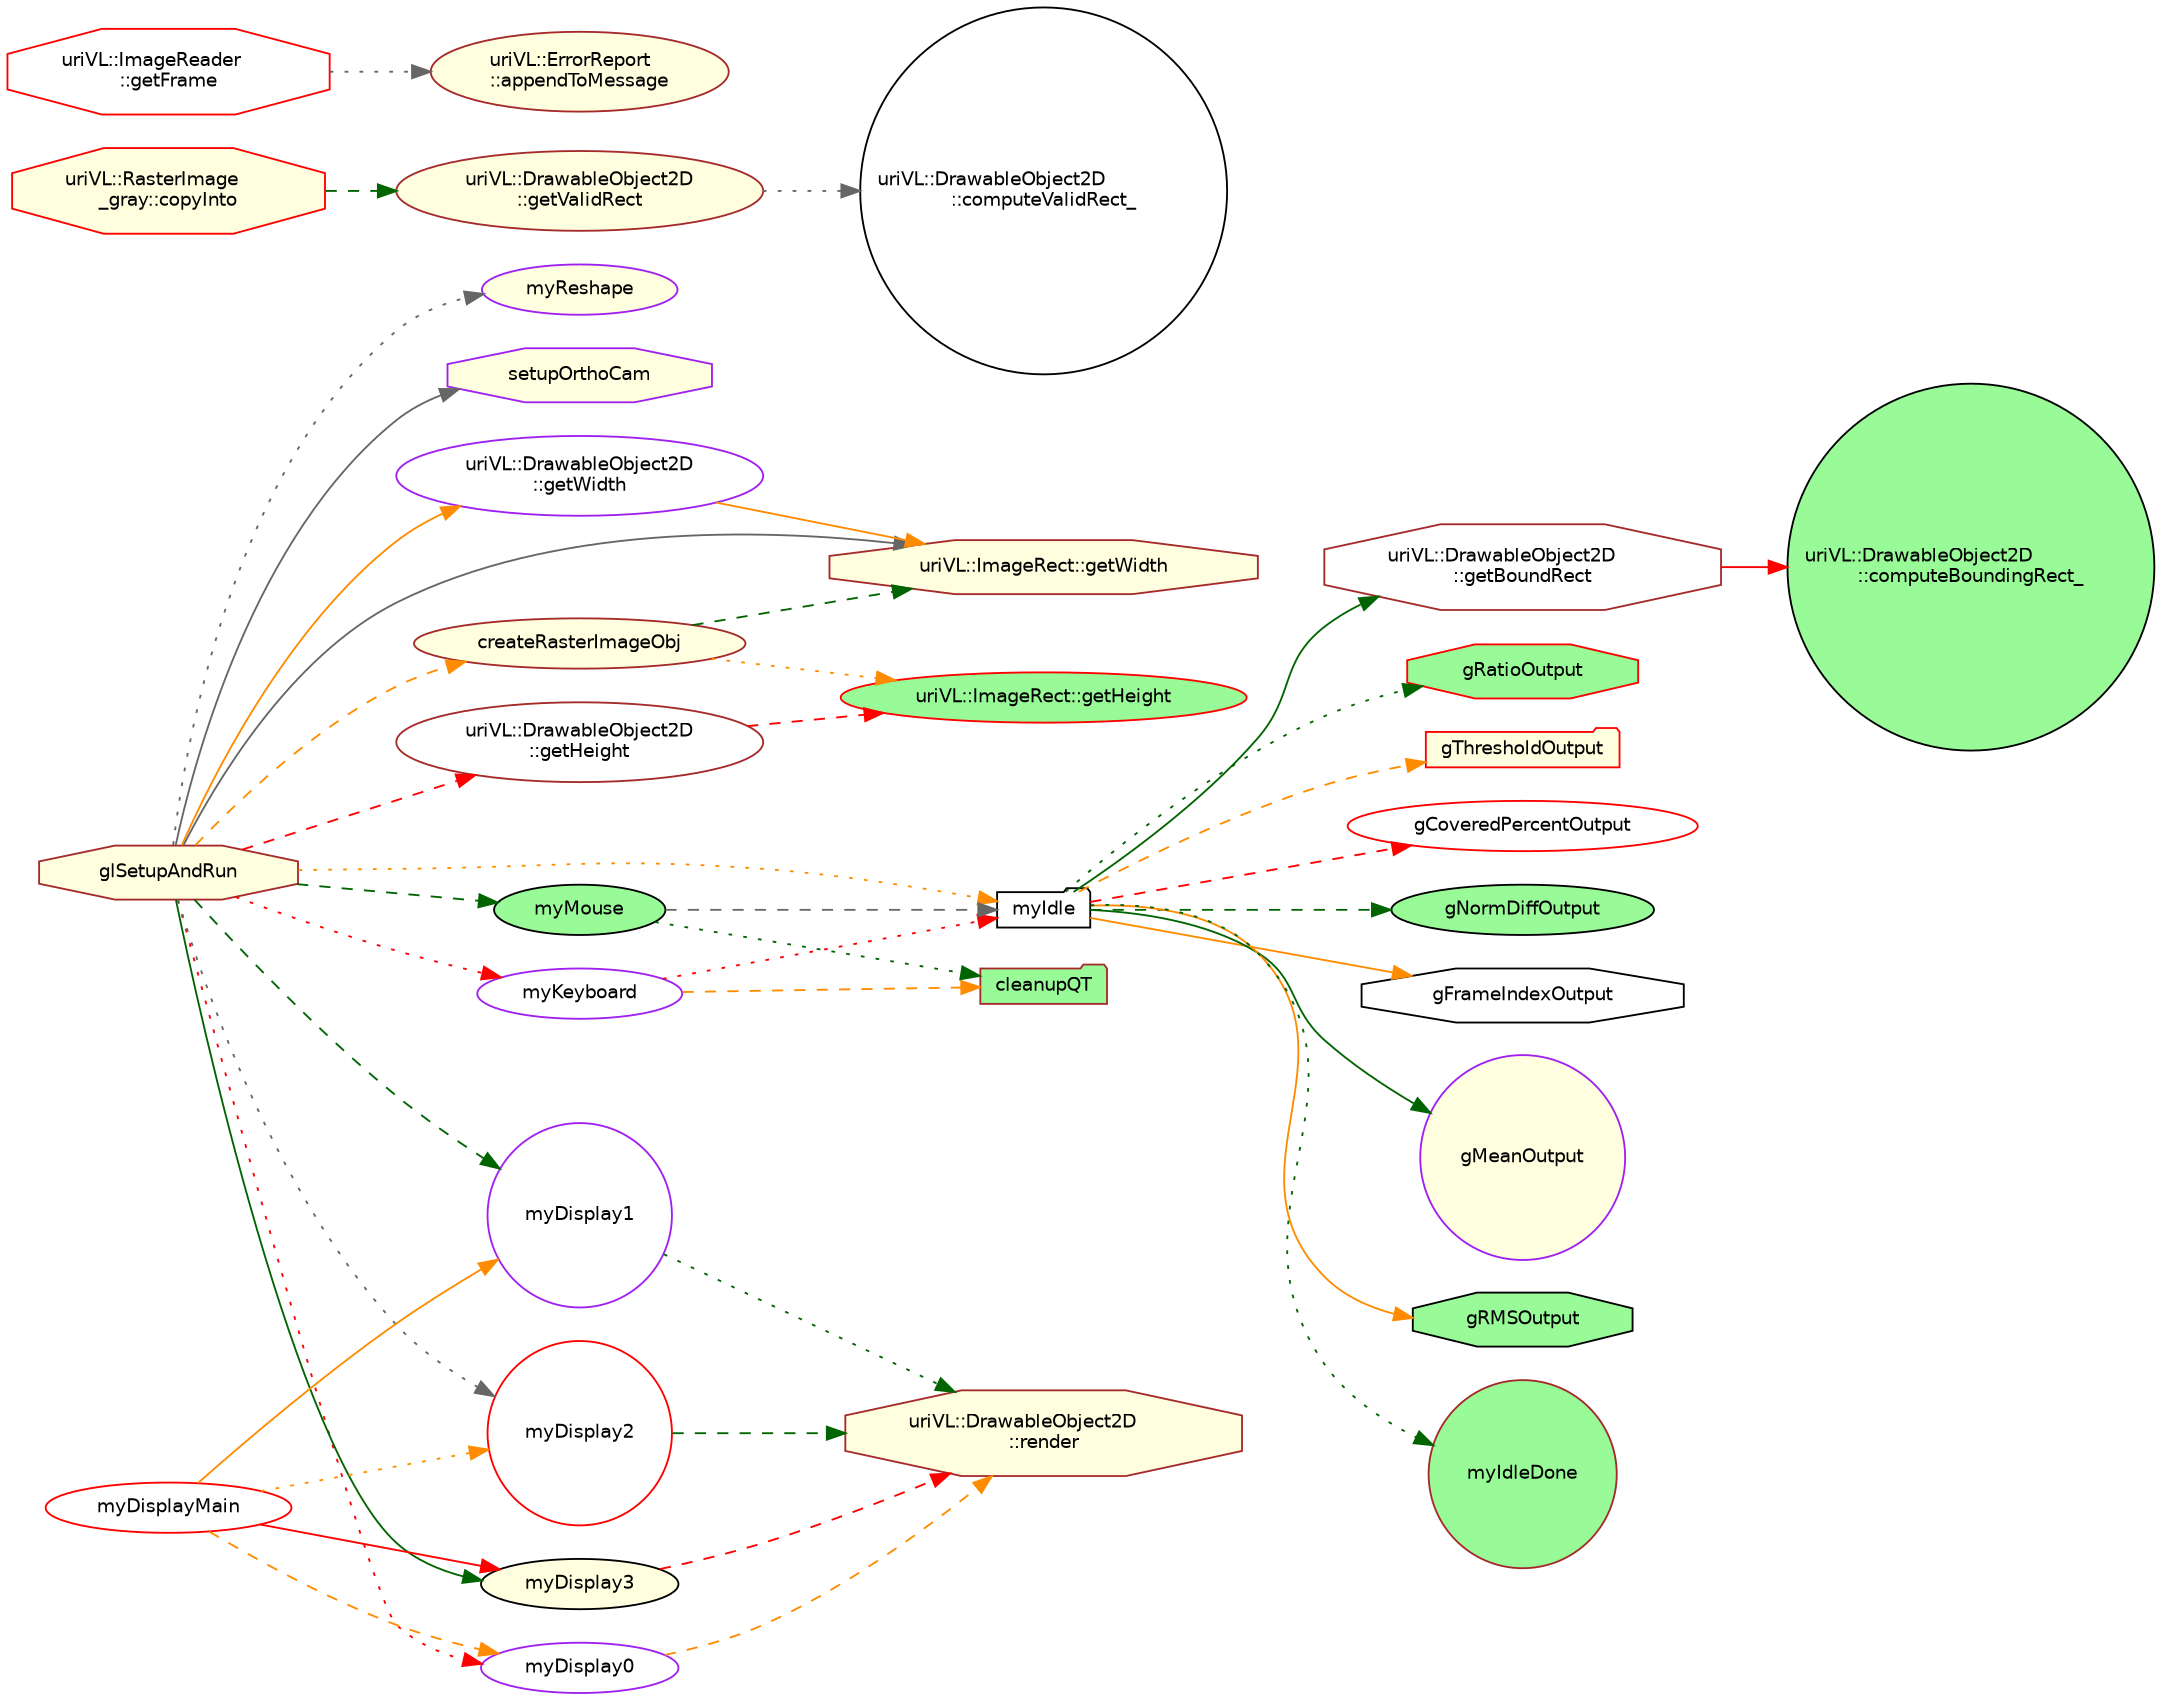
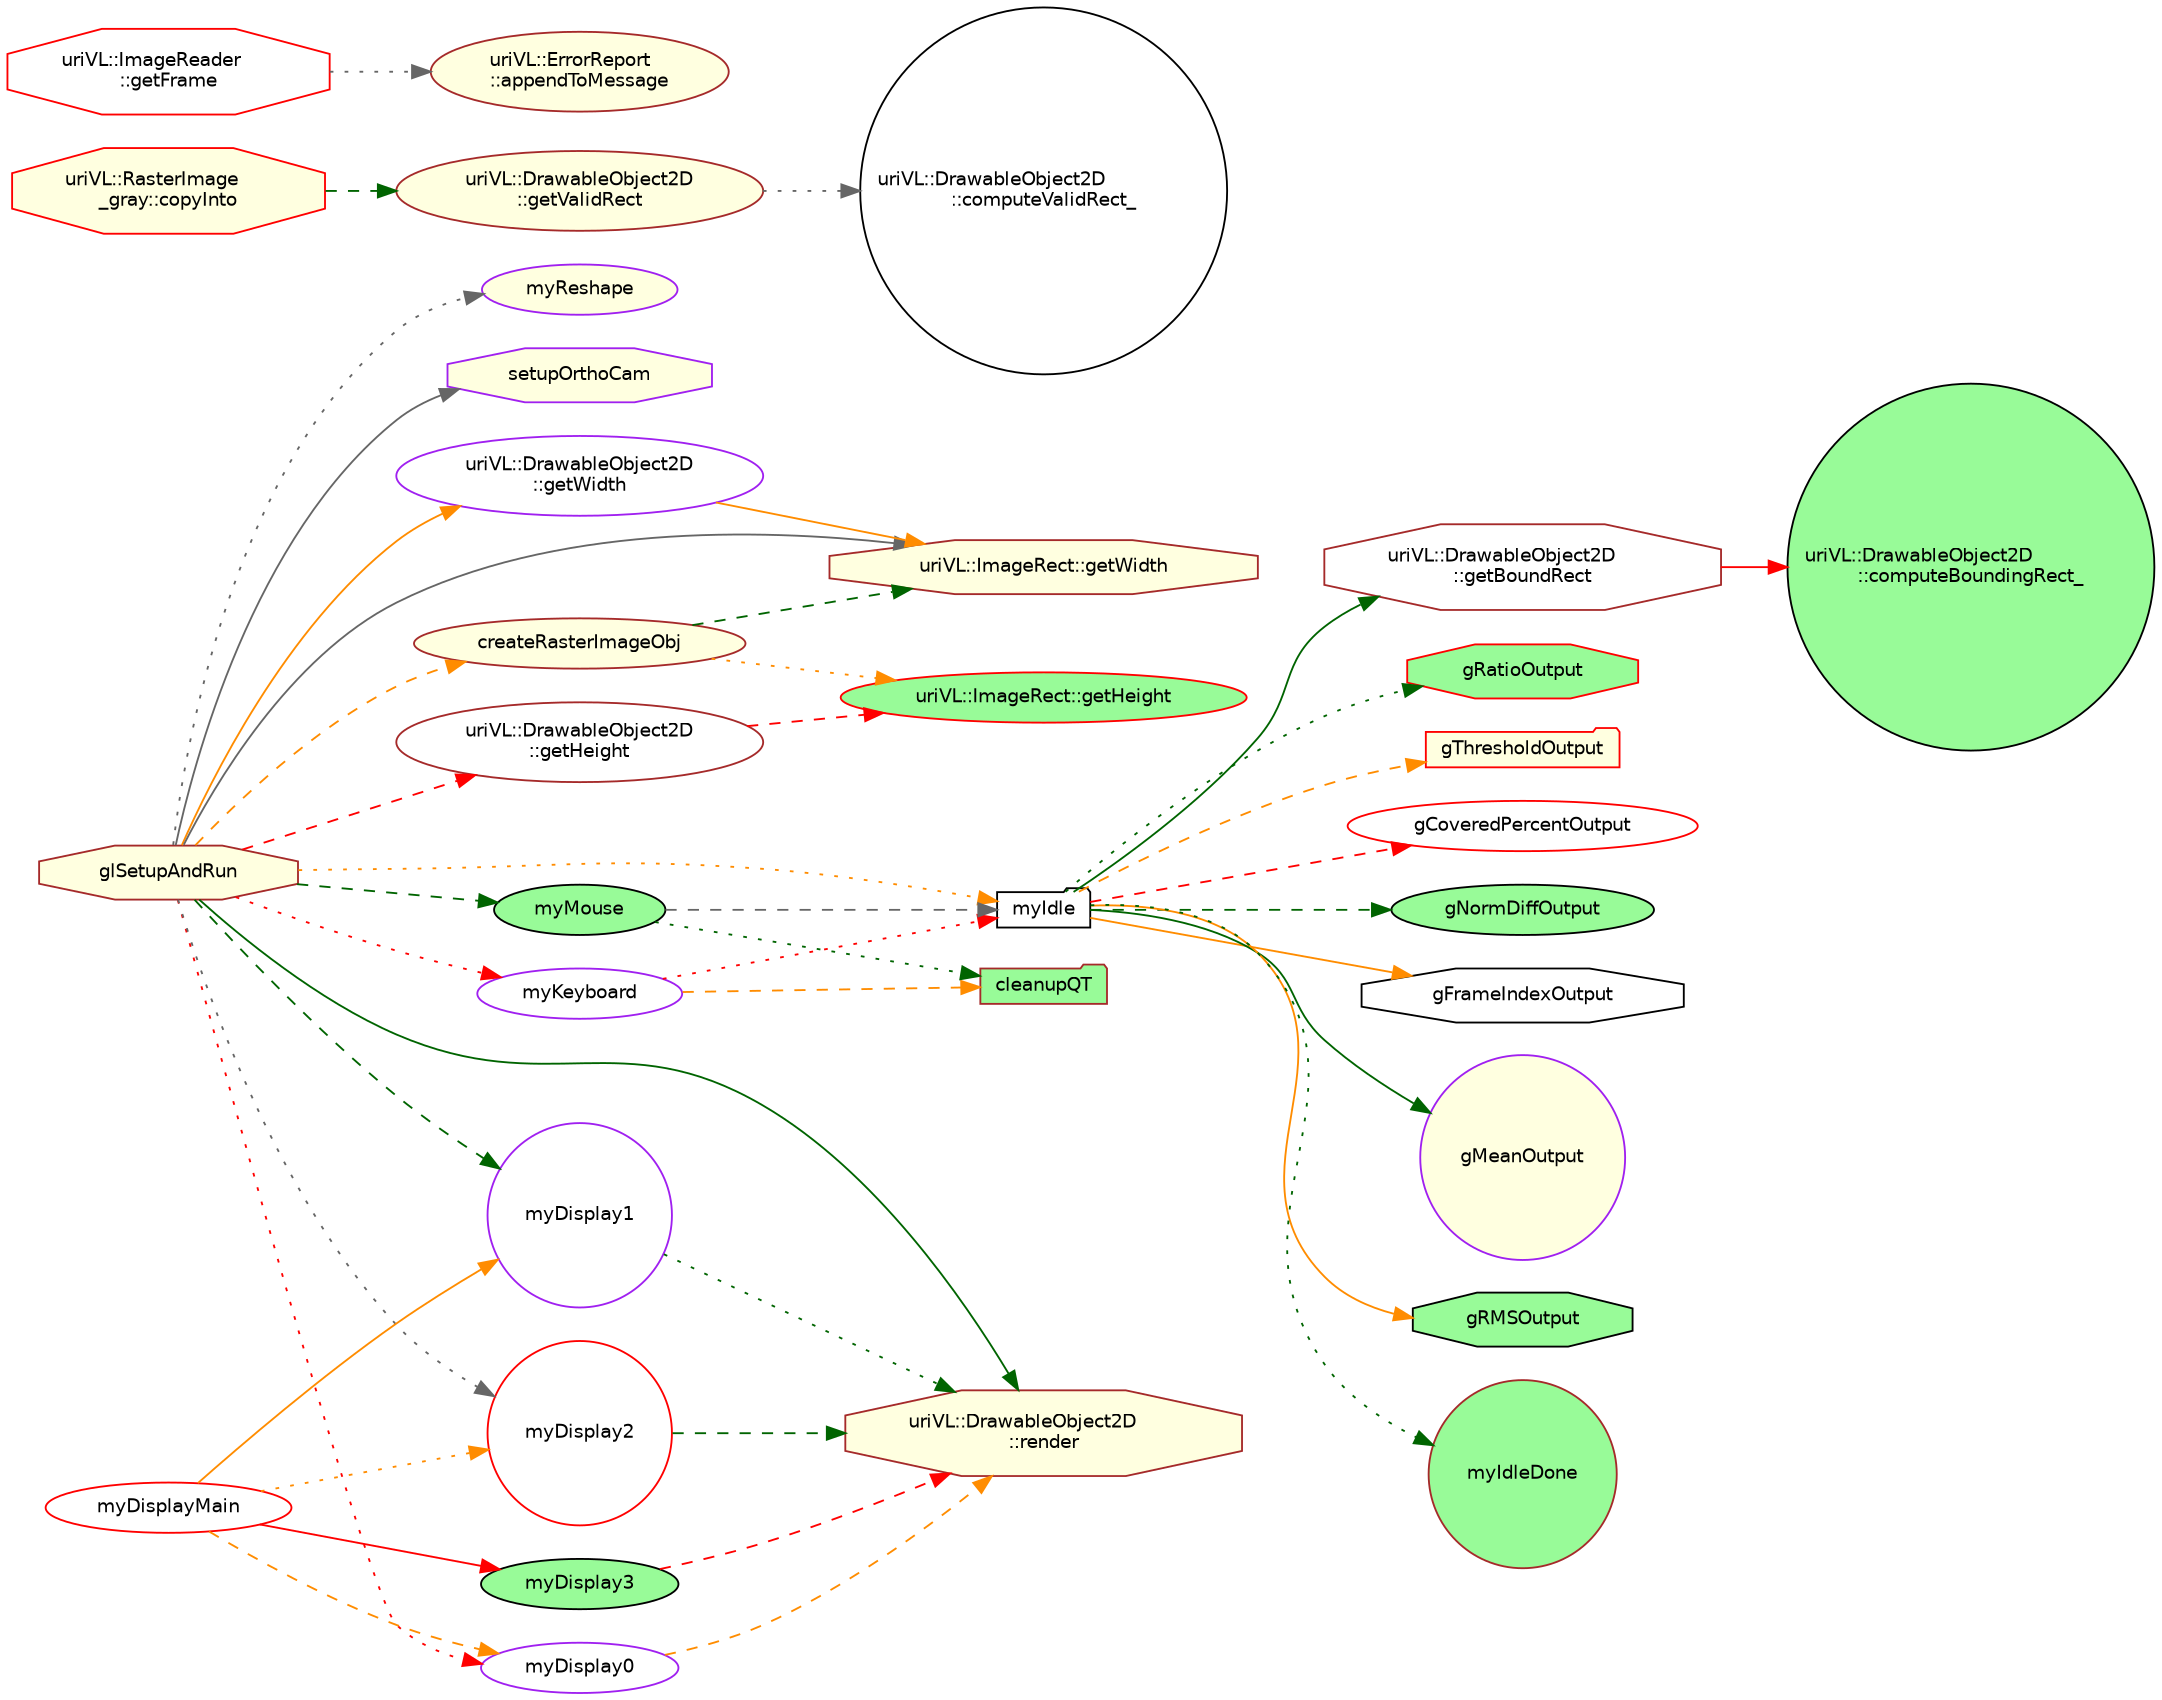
  digraph {
    rankdir=LR
    node [color=brown fillcolor=white fontname=Helvetica fontsize=10 shape=ellipse style=filled]
    edge [color=darkorange fontname=Helvetica fontsize=10 labelfontname=Helvetica labelfontsize=10 style=dashed]
    n1 [fillcolor=lightyellow fontcolor=black height=0.2 label=glSetupAndRun shape=octagon width=0.4]
    n2 [fillcolor=lightyellow height=0.2 label=createRasterImageObj width=0.4]
    n3 [height=0.2 label="uriVL::DrawableObject2D\l::getHeight" width=0.4]
    n4 [color=purple height=0.2 label="uriVL::DrawableObject2D\l::getWidth" width=0.4]
    n5 [color=purple height=0.2 label=myDisplay0 width=0.4]
    n6 [color=purple height=0.2 label=myDisplay1 shape=circle width=0.4]
    n7 [color=red height=0.2 label=myDisplay2 shape=circle width=0.4]
-   n8 [color=black fillcolor=lightyellow height=0.2 label=myDisplay3 width=0.4]
+   n8 [color=black fillcolor=palegreen height=0.2 label=myDisplay3 width=0.4]
    n9 [color=black height=0.2 label=myIdle shape=folder width=0.4]
    n10 [color=purple height=0.2 label=myKeyboard width=0.4]
    n11 [color=black fillcolor=palegreen height=0.2 label=myMouse width=0.4]
    n12 [color=purple fillcolor=lightyellow height=0.2 label=myReshape width=0.4]
    n13 [color=purple fillcolor=lightyellow height=0.2 label=setupOrthoCam shape=octagon width=0.4]
    n14 [fillcolor=lightyellow height=0.2 label="uriVL::ImageRect::getWidth" shape=octagon width=0.4]
    n15 [color=red fillcolor=palegreen height=0.2 label="uriVL::ImageRect::getHeight" width=0.4]
    n16 [fillcolor=lightyellow height=0.2 label="uriVL::DrawableObject2D\l::render" shape=octagon width=0.4]
    n17 [color=red height=0.2 label=myDisplayMain width=0.4]
    n18 [height=0.2 label="uriVL::DrawableObject2D\l::getBoundRect" shape=octagon width=0.4]
    n19 [color=red fillcolor=palegreen height=0.2 label=gRatioOutput shape=octagon width=0.4]
    n20 [color=red fillcolor=lightyellow height=0.2 label=gThresholdOutput shape=folder width=0.4]
    n21 [color=red height=0.2 label=gCoveredPercentOutput width=0.4]
    n22 [color=black fillcolor=palegreen height=0.2 label=gNormDiffOutput width=0.4]
    n23 [color=black height=0.2 label=gFrameIndexOutput shape=octagon width=0.4]
    n24 [color=purple fillcolor=lightyellow height=0.2 label=gMeanOutput shape=circle width=0.4]
    n25 [color=black fillcolor=palegreen height=0.2 label=gRMSOutput shape=octagon width=0.4]
    n26 [fillcolor=palegreen height=0.2 label=myIdleDone shape=circle width=0.4]
    n27 [fillcolor=palegreen height=0.2 label=cleanupQT shape=folder width=0.4]
    n28 [color=black fillcolor=palegreen height=0.2 label="uriVL::DrawableObject2D\l::computeBoundingRect_" shape=circle width=0.4]
    n29 [color=red fillcolor=lightyellow height=0.2 label="uriVL::RasterImage\l_gray::copyInto" shape=octagon width=0.4]
    n30 [fillcolor=lightyellow height=0.2 label="uriVL::DrawableObject2D\l::getValidRect" width=0.4]
    n31 [color=red height=0.2 label="uriVL::ImageReader\l::getFrame" shape=octagon width=0.4]
    n32 [fillcolor=lightyellow height=0.2 label="uriVL::ErrorReport\l::appendToMessage" width=0.4]
    n33 [color=black height=0.2 label="uriVL::DrawableObject2D\l::computeValidRect_" shape=circle width=0.4]
    n1 -> n2
    n1 -> n3 [color=red]
    n1 -> n4 [style=solid]
    n1 -> n5 [color=red style=dotted]
    n1 -> n6 [color=darkgreen]
    n1 -> n7 [color=gray40 style=dotted]
-   n1 -> n8 [color=darkgreen style=solid]
+   n1 -> n16 [color=darkgreen style=solid]
    n1 -> n9 [style=dotted]
    n1 -> n10 [color=red style=dotted]
    n1 -> n11 [color=darkgreen]
    n1 -> n12 [color=gray40 style=dotted]
    n1 -> n13 [color=gray40 style=solid]
    n1 -> n14 [color=gray40 style=solid]
    n2 -> n14 [color=darkgreen]
    n2 -> n15 [style=dotted]
    n3 -> n15 [color=red]
    n4 -> n14 [style=solid]
    n5 -> n16
    n6 -> n16 [color=darkgreen style=dotted]
    n7 -> n16 [color=darkgreen]
    n8 -> n16 [color=red]
    n9 -> n18 [color=darkgreen style=solid]
    n9 -> n19 [color=darkgreen style=dotted]
    n9 -> n20
    n9 -> n21 [color=red]
    n9 -> n22 [color=darkgreen]
    n9 -> n23 [style=solid]
    n9 -> n24 [color=darkgreen style=solid]
    n9 -> n25 [style=solid]
    n9 -> n26 [color=darkgreen style=dotted]
    n10 -> n9 [color=red style=dotted]
    n10 -> n27
    n11 -> n9 [color=gray40]
    n11 -> n27 [color=darkgreen style=dotted]
    n17 -> n5
    n17 -> n6 [style=solid]
    n17 -> n7 [style=dotted]
    n17 -> n8 [color=red style=solid]
    n18 -> n28 [color=red style=solid]
    n29 -> n30 [color=darkgreen]
    n30 -> n33 [color=gray40 style=dotted]
    n31 -> n32 [color=gray40 style=dotted]
  }
